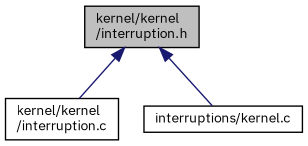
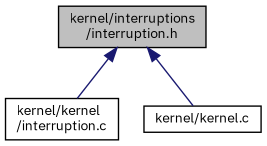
  digraph {
    fontname="IBM Plex Sans"
    node [color=black fillcolor=white fontname="IBM Plex Sans" fontsize=10 shape=record style=filled]
    edge [color=midnightblue dir=back fontname="IBM Plex Sans" fontsize=10 labelfontname=Helvetica labelfontsize=10 style=solid]
-   n1 [fillcolor=grey75 fontcolor=black height=0.2 label="kernel/kernel\l/interruption.h" width=0.4]
+   n1 [fillcolor=grey75 fontcolor=black height=0.2 label="kernel/interruptions\l/interruption.h" width=0.4]
    n2 [height=0.2 label="kernel/kernel\l/interruption.c" width=0.4]
-   n3 [height=0.2 label="interruptions/kernel.c" width=0.4]
+   n3 [height=0.2 label="kernel/kernel.c" width=0.4]
    n1 -> n2
    n1 -> n3
  }
